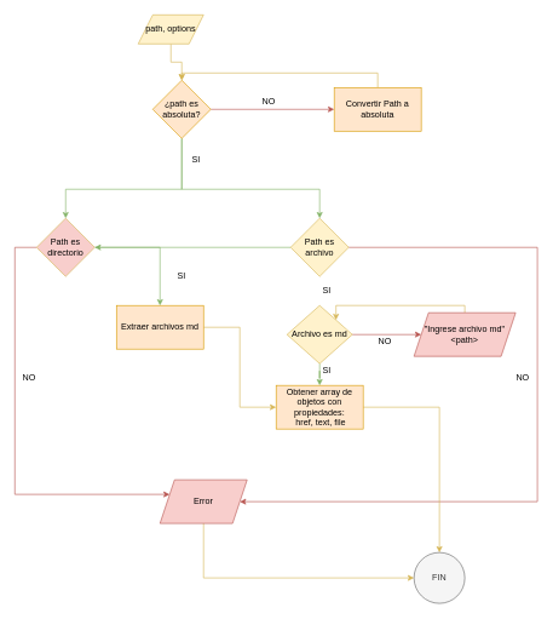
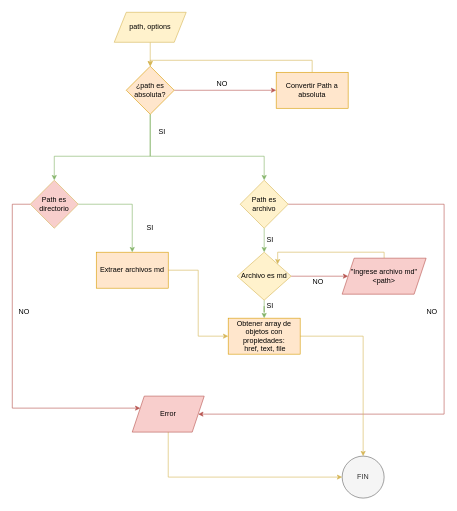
  <mxCell id="0" />
  <mxCell id="1" parent="0" />
  <mxCell id="2" style="edgeStyle=orthogonalEdgeStyle;rounded=0;orthogonalLoop=1;jettySize=auto;html=1;entryX=0.5;entryY=0;entryDx=0;entryDy=0;fillColor=#fff2cc;strokeColor=#d6b656;" edge="1" parent="1" source="3" target="7"><mxGeometry relative="1" as="geometry" /></mxCell>
- <mxCell id="3" value="path, options" style="shape=parallelogram;perimeter=parallelogramPerimeter;whiteSpace=wrap;html=1;fixedSize=1;fillColor=#fff2cc;strokeColor=#d6b656;" vertex="1" parent="1"><mxGeometry x="190" y="20" width="90" height="40" as="geometry" /></mxCell>
+ <mxCell id="3" value="path, options" style="shape=parallelogram;perimeter=parallelogramPerimeter;whiteSpace=wrap;html=1;fixedSize=1;fillColor=#fff2cc;strokeColor=#d6b656;" vertex="1" parent="1"><mxGeometry x="190" width="120" height="50" as="geometry" y="20" /></mxCell>
  <mxCell id="4" style="edgeStyle=orthogonalEdgeStyle;rounded=0;orthogonalLoop=1;jettySize=auto;html=1;entryX=0;entryY=0.5;entryDx=0;entryDy=0;exitX=1;exitY=0.5;exitDx=0;exitDy=0;fillColor=#f8cecc;strokeColor=#b85450;" edge="1" parent="1" source="7" target="9"><mxGeometry relative="1" as="geometry"><mxPoint x="400" y="210" as="targetPoint" /><Array as="points" /></mxGeometry></mxCell>
  <mxCell id="5" style="edgeStyle=orthogonalEdgeStyle;rounded=0;orthogonalLoop=1;jettySize=auto;html=1;entryX=0.5;entryY=0;entryDx=0;entryDy=0;fillColor=#d5e8d4;strokeColor=#82b366;" edge="1" parent="1" source="7" target="14"><mxGeometry relative="1" as="geometry"><mxPoint x="190" y="300" as="targetPoint" /><Array as="points"><mxPoint x="250" y="260" /><mxPoint x="90" y="260" /></Array></mxGeometry></mxCell>
  <mxCell id="6" style="edgeStyle=orthogonalEdgeStyle;rounded=0;orthogonalLoop=1;jettySize=auto;html=1;entryX=0.5;entryY=0;entryDx=0;entryDy=0;exitX=0.5;exitY=1;exitDx=0;exitDy=0;fillColor=#d5e8d4;strokeColor=#82b366;" edge="1" parent="1" source="7" target="17"><mxGeometry relative="1" as="geometry"><mxPoint x="180" y="200" as="sourcePoint" /><Array as="points"><mxPoint x="250" y="260" /><mxPoint x="440" y="260" /></Array></mxGeometry></mxCell>
  <mxCell id="7" value="¿path es absoluta?" style="rhombus;whiteSpace=wrap;html=1;fillColor=#ffe6cc;strokeColor=#d79b00;" vertex="1" parent="1"><mxGeometry x="210" y="110" width="80" height="80" as="geometry" /></mxCell>
  <mxCell id="8" style="edgeStyle=orthogonalEdgeStyle;rounded=0;orthogonalLoop=1;jettySize=auto;html=1;exitX=0.5;exitY=0;exitDx=0;exitDy=0;entryX=0.5;entryY=0;entryDx=0;entryDy=0;fillColor=#fff2cc;strokeColor=#d6b656;" edge="1" parent="1" source="9" target="7"><mxGeometry relative="1" as="geometry"><Array as="points" /></mxGeometry></mxCell>
  <mxCell id="9" value="Convertir Path a absoluta" style="rounded=0;whiteSpace=wrap;html=1;fillColor=#ffe6cc;strokeColor=#d79b00;" vertex="1" parent="1"><mxGeometry x="460" y="120" width="120" height="60" as="geometry" /></mxCell>
  <mxCell id="10" value="SI" style="text;html=1;strokeColor=none;fillColor=none;align=center;verticalAlign=middle;whiteSpace=wrap;rounded=0;" vertex="1" parent="1"><mxGeometry x="250" y="210" width="40" height="20" as="geometry" /></mxCell>
  <mxCell id="11" value="NO" style="text;html=1;strokeColor=none;fillColor=none;align=center;verticalAlign=middle;whiteSpace=wrap;rounded=0;" vertex="1" parent="1"><mxGeometry x="350" y="130" width="40" height="20" as="geometry" /></mxCell>
  <mxCell id="12" style="edgeStyle=orthogonalEdgeStyle;rounded=0;orthogonalLoop=1;jettySize=auto;html=1;fillColor=#d5e8d4;strokeColor=#82b366;" edge="1" parent="1" source="14" target="19"><mxGeometry relative="1" as="geometry"><mxPoint x="90" y="420" as="targetPoint" /></mxGeometry></mxCell>
  <mxCell id="13" style="edgeStyle=orthogonalEdgeStyle;rounded=0;orthogonalLoop=1;jettySize=auto;html=1;exitX=0;exitY=0.5;exitDx=0;exitDy=0;fillColor=#f8cecc;strokeColor=#b85450;" edge="1" parent="1" source="14" target="32"><mxGeometry relative="1" as="geometry"><Array as="points"><mxPoint x="20" y="340" /><mxPoint x="20" y="680" /></Array></mxGeometry></mxCell>
  <mxCell id="14" value="Path es directorio" style="rhombus;whiteSpace=wrap;html=1;fillColor=#f8cecc;strokeColor=#d6b656;" vertex="1" parent="1"><mxGeometry x="50" y="300" width="80" height="80" as="geometry" /></mxCell>
- <mxCell id="15" style="edgeStyle=orthogonalEdgeStyle;rounded=0;orthogonalLoop=1;jettySize=auto;html=1;fillColor=#d5e8d4;strokeColor=#82b366;" edge="1" parent="1" source="17" target="14"><mxGeometry relative="1" as="geometry"><mxPoint x="440" y="420" as="targetPoint" /></mxGeometry></mxCell>
+ <mxCell id="15" style="edgeStyle=orthogonalEdgeStyle;rounded=0;orthogonalLoop=1;jettySize=auto;html=1;entryX=0.5;entryY=0;entryDx=0;entryDy=0;fillColor=#d5e8d4;strokeColor=#82b366;" edge="1" parent="1" source="17" target="22"><mxGeometry relative="1" as="geometry"><mxPoint x="440" y="420" as="targetPoint" /></mxGeometry></mxCell>
  <mxCell id="16" style="edgeStyle=orthogonalEdgeStyle;rounded=0;orthogonalLoop=1;jettySize=auto;html=1;entryX=1;entryY=0.5;entryDx=0;entryDy=0;fillColor=#f8cecc;strokeColor=#b85450;" edge="1" parent="1" source="17" target="32"><mxGeometry relative="1" as="geometry"><Array as="points"><mxPoint x="740" y="340" /><mxPoint x="740" y="690" /></Array></mxGeometry></mxCell>
  <mxCell id="17" value="Path es archivo" style="rhombus;whiteSpace=wrap;html=1;fillColor=#fff2cc;strokeColor=#d6b656;" vertex="1" parent="1"><mxGeometry x="400" y="300" width="80" height="80" as="geometry" /></mxCell>
  <mxCell id="18" style="edgeStyle=orthogonalEdgeStyle;rounded=0;orthogonalLoop=1;jettySize=auto;html=1;entryX=0;entryY=0.5;entryDx=0;entryDy=0;fillColor=#fff2cc;strokeColor=#d6b656;" edge="1" parent="1" source="19" target="24"><mxGeometry relative="1" as="geometry" /></mxCell>
  <mxCell id="19" value="Extraer archivos md" style="rounded=0;whiteSpace=wrap;html=1;fillColor=#ffe6cc;strokeColor=#d79b00;" vertex="1" parent="1"><mxGeometry x="160" y="420" width="120" height="60" as="geometry" /></mxCell>
  <mxCell id="20" style="edgeStyle=orthogonalEdgeStyle;rounded=0;orthogonalLoop=1;jettySize=auto;html=1;fillColor=#d5e8d4;strokeColor=#82b366;" edge="1" parent="1" source="22" target="24"><mxGeometry relative="1" as="geometry" /></mxCell>
  <mxCell id="21" style="edgeStyle=orthogonalEdgeStyle;rounded=0;orthogonalLoop=1;jettySize=auto;html=1;fillColor=#f8cecc;strokeColor=#b85450;" edge="1" parent="1" source="22" target="29"><mxGeometry relative="1" as="geometry"><mxPoint x="560" y="450" as="targetPoint" /></mxGeometry></mxCell>
  <mxCell id="22" value="Archivo es md" style="rhombus;whiteSpace=wrap;html=1;fillColor=#fff2cc;strokeColor=#d6b656;" vertex="1" parent="1"><mxGeometry x="395" y="420" width="90" height="80" as="geometry" /></mxCell>
  <mxCell id="23" style="edgeStyle=orthogonalEdgeStyle;rounded=0;orthogonalLoop=1;jettySize=auto;html=1;fillColor=#fff2cc;strokeColor=#d6b656;" edge="1" parent="1" source="24" target="35"><mxGeometry relative="1" as="geometry" /></mxCell>
  <mxCell id="24" value="Obtener array de objetos con propiedades:&lt;br&gt;&amp;nbsp;href, text, file" style="rounded=0;whiteSpace=wrap;html=1;fillColor=#ffe6cc;strokeColor=#d79b00;" vertex="1" parent="1"><mxGeometry x="380" y="530" width="120" height="60" as="geometry" /></mxCell>
  <mxCell id="25" value="SI" style="text;html=1;strokeColor=none;fillColor=none;align=center;verticalAlign=middle;whiteSpace=wrap;rounded=0;" vertex="1" parent="1"><mxGeometry x="230" y="370" width="40" height="20" as="geometry" /></mxCell>
  <mxCell id="26" value="SI" style="text;html=1;strokeColor=none;fillColor=none;align=center;verticalAlign=middle;whiteSpace=wrap;rounded=0;" vertex="1" parent="1"><mxGeometry x="430" y="390" width="40" height="20" as="geometry" /></mxCell>
  <mxCell id="27" value="SI" style="text;html=1;strokeColor=none;fillColor=none;align=center;verticalAlign=middle;whiteSpace=wrap;rounded=0;" vertex="1" parent="1"><mxGeometry x="430" y="500" width="40" height="20" as="geometry" /></mxCell>
  <mxCell id="28" style="edgeStyle=orthogonalEdgeStyle;rounded=0;orthogonalLoop=1;jettySize=auto;html=1;entryX=1;entryY=0;entryDx=0;entryDy=0;exitX=0.5;exitY=0;exitDx=0;exitDy=0;fillColor=#fff2cc;strokeColor=#d6b656;" edge="1" parent="1" source="29" target="22"><mxGeometry relative="1" as="geometry"><mxPoint x="580" y="340" as="targetPoint" /><Array as="points"><mxPoint x="640" y="420" /><mxPoint x="463" y="420" /></Array></mxGeometry></mxCell>
  <mxCell id="29" value="&quot;Ingrese archivo md&quot;&lt;br&gt;&amp;lt;path&amp;gt;" style="shape=parallelogram;perimeter=parallelogramPerimeter;whiteSpace=wrap;html=1;fixedSize=1;fillColor=#f8cecc;strokeColor=#b85450;" vertex="1" parent="1"><mxGeometry x="570" y="430" width="140" height="60" as="geometry" /></mxCell>
  <mxCell id="30" value="NO" style="text;html=1;strokeColor=none;fillColor=none;align=center;verticalAlign=middle;whiteSpace=wrap;rounded=0;" vertex="1" parent="1"><mxGeometry x="510" y="460" width="40" height="20" as="geometry" /></mxCell>
  <mxCell id="31" style="edgeStyle=orthogonalEdgeStyle;rounded=0;orthogonalLoop=1;jettySize=auto;html=1;fillColor=#fff2cc;strokeColor=#d6b656;" edge="1" parent="1" source="32" target="35"><mxGeometry relative="1" as="geometry"><Array as="points"><mxPoint x="280" y="795" /></Array></mxGeometry></mxCell>
  <mxCell id="32" value="Error" style="shape=parallelogram;perimeter=parallelogramPerimeter;whiteSpace=wrap;html=1;fixedSize=1;fillColor=#f8cecc;strokeColor=#b85450;" vertex="1" parent="1"><mxGeometry x="220" y="660" width="120" height="60" as="geometry" /></mxCell>
  <mxCell id="33" value="NO" style="text;html=1;strokeColor=none;fillColor=none;align=center;verticalAlign=middle;whiteSpace=wrap;rounded=0;" vertex="1" parent="1"><mxGeometry x="20" y="510" width="40" height="20" as="geometry" /></mxCell>
  <mxCell id="34" value="NO" style="text;html=1;strokeColor=none;fillColor=none;align=center;verticalAlign=middle;whiteSpace=wrap;rounded=0;" vertex="1" parent="1"><mxGeometry x="700" y="510" width="40" height="20" as="geometry" /></mxCell>
  <mxCell id="35" value="FIN" style="ellipse;whiteSpace=wrap;html=1;aspect=fixed;fillColor=#f5f5f5;strokeColor=#666666;fontColor=#333333;" vertex="1" parent="1"><mxGeometry x="570" y="760" width="70" height="70" as="geometry" /></mxCell>
